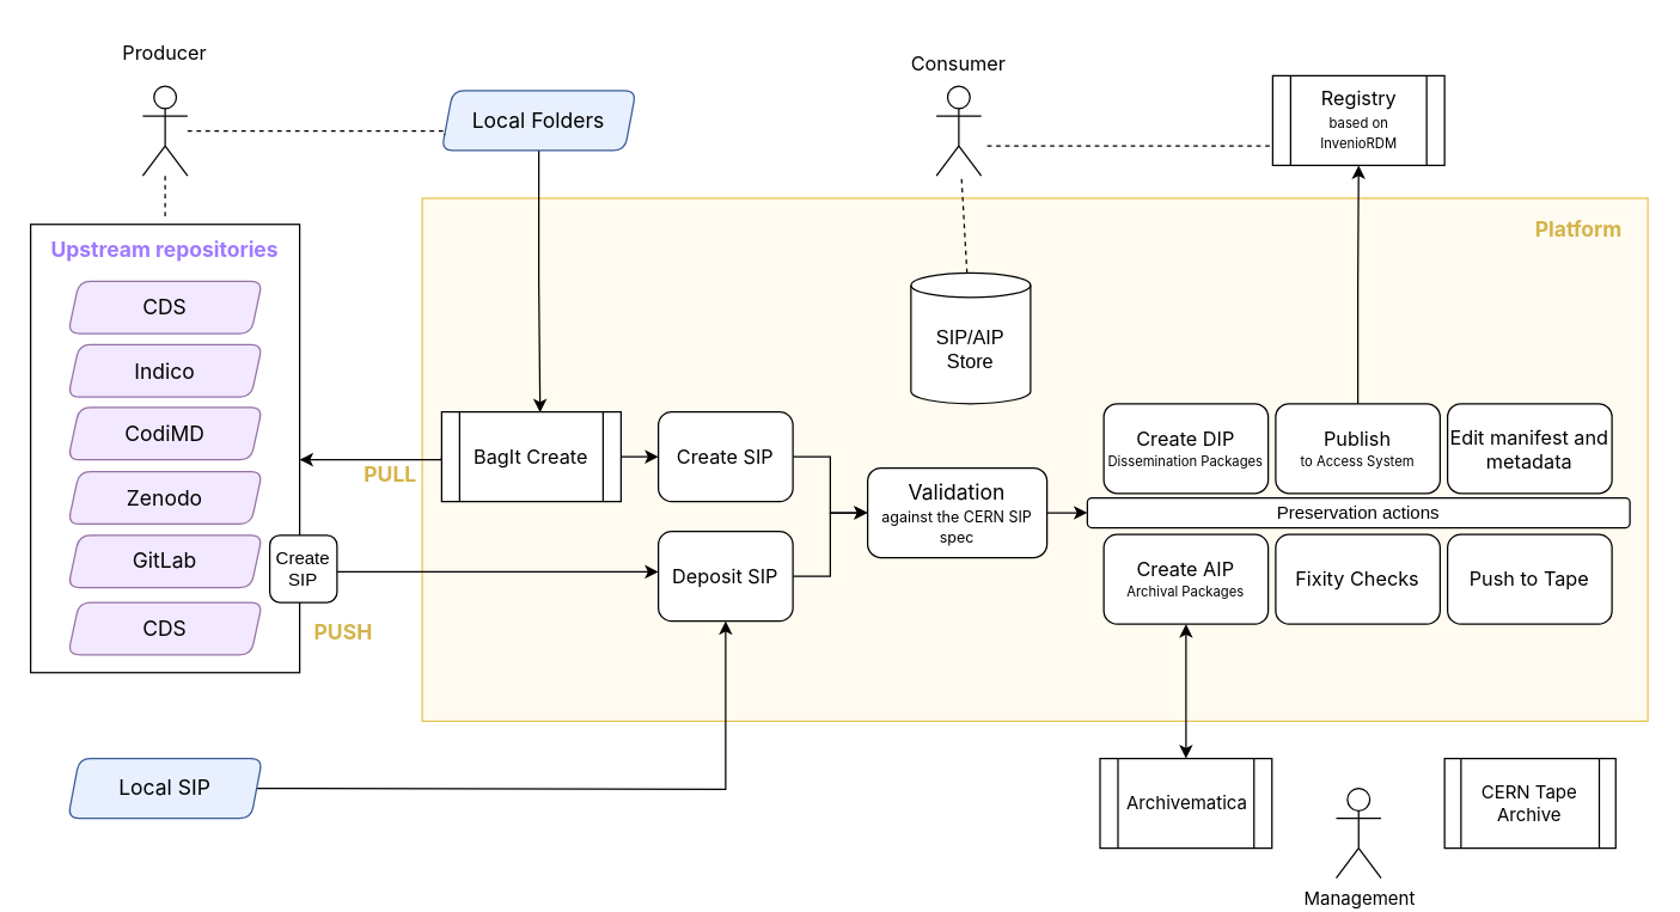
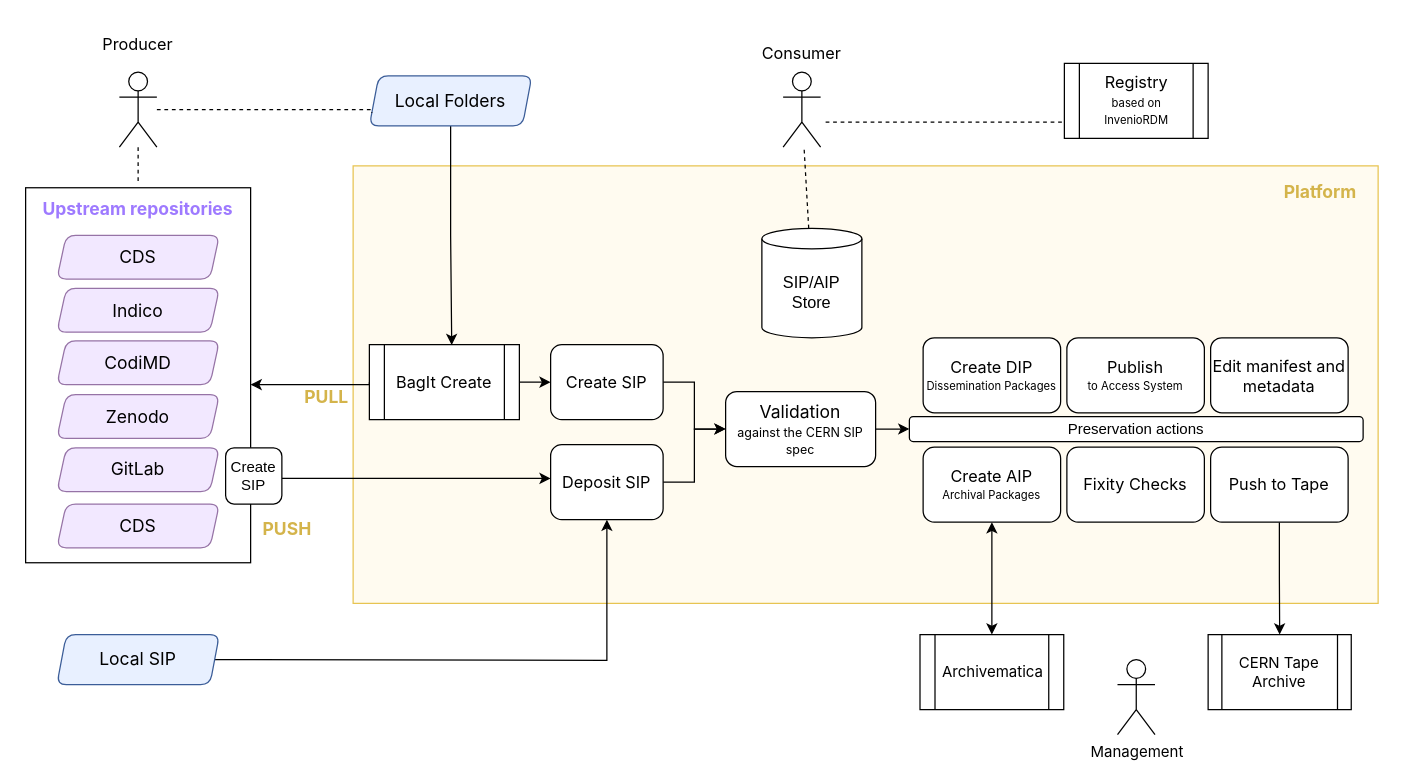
  <mxCell id="0" />
  <mxCell id="1" parent="0" />
  <mxCell id="2" value="" style="rounded=0;whiteSpace=wrap;html=1;fillColor=#FFFBF0;strokeColor=#E7C452;fillStyle=solid;" parent="1" vertex="1"><mxGeometry x="282" y="132" width="820" height="350" as="geometry" /></mxCell>
  <mxCell id="3" style="edgeStyle=orthogonalEdgeStyle;rounded=0;orthogonalLoop=1;jettySize=auto;html=1;entryX=0;entryY=0.5;entryDx=0;entryDy=0;fontFamily=Inter;fontSource=https%3A%2F%2Ffonts.googleapis.com%2Fcss%3Ffamily%3DInter;fontSize=12;fontStyle=0;startArrow=classic;startFill=1;endArrow=none;endFill=0;" parent="1" source="4" target="24" edge="1"><mxGeometry relative="1" as="geometry"><Array as="points"><mxPoint x="260" y="307" /><mxPoint x="260" y="307" /></Array></mxGeometry></mxCell>
  <mxCell id="4" value="" style="rounded=0;whiteSpace=wrap;html=1;fontFamily=Inter;fontSource=https%3A%2F%2Ffonts.googleapis.com%2Fcss%3Ffamily%3DInter;fontSize=12;fontStyle=0" parent="1" vertex="1"><mxGeometry x="20" y="149.5" width="180" height="300" as="geometry" /></mxCell>
  <mxCell id="5" style="edgeStyle=orthogonalEdgeStyle;rounded=0;orthogonalLoop=1;jettySize=auto;html=1;entryX=0;entryY=0.5;entryDx=0;entryDy=0;fontFamily=Inter;fontSource=https%3A%2F%2Ffonts.googleapis.com%2Fcss%3Ffamily%3DInter;fontSize=12;fontColor=#FF8000;startArrow=none;startFill=0;endArrow=classic;endFill=1;" parent="1" source="6" target="10" edge="1"><mxGeometry relative="1" as="geometry" /></mxCell>
  <mxCell id="6" value="&lt;font style=&quot;font-size: 13px;&quot;&gt;Create SIP&lt;/font&gt;" style="rounded=1;whiteSpace=wrap;html=1;fontFamily=Inter;fontSource=https%3A%2F%2Ffonts.googleapis.com%2Fcss%3Ffamily%3DInter;fontSize=12;fontStyle=0" parent="1" vertex="1"><mxGeometry x="440" y="275" width="90" height="60" as="geometry" /></mxCell>
  <mxCell id="7" style="edgeStyle=orthogonalEdgeStyle;rounded=0;orthogonalLoop=1;jettySize=auto;html=1;fontFamily=Inter;fontSource=https%3A%2F%2Ffonts.googleapis.com%2Fcss%3Ffamily%3DInter;fontSize=12;fontColor=#FF8000;startArrow=none;startFill=0;endArrow=classic;endFill=1;" parent="1" source="8" target="10" edge="1"><mxGeometry relative="1" as="geometry" /></mxCell>
  <mxCell id="8" value="&lt;font style=&quot;font-size: 13px;&quot;&gt;Deposit SIP&lt;/font&gt;" style="rounded=1;whiteSpace=wrap;html=1;fontFamily=Inter;fontSource=https%3A%2F%2Ffonts.googleapis.com%2Fcss%3Ffamily%3DInter;fontSize=12;fontStyle=0" parent="1" vertex="1"><mxGeometry x="440" y="355" width="90" height="60" as="geometry" /></mxCell>
  <mxCell id="9" style="edgeStyle=orthogonalEdgeStyle;rounded=0;orthogonalLoop=1;jettySize=auto;html=1;entryX=0;entryY=0.5;entryDx=0;entryDy=0;fontFamily=Inter;fontSource=https%3A%2F%2Ffonts.googleapis.com%2Fcss%3Ffamily%3DInter;fontSize=12;fontColor=#FF8000;startArrow=none;startFill=0;endArrow=classic;endFill=1;" parent="1" source="10" target="41" edge="1"><mxGeometry relative="1" as="geometry" /></mxCell>
  <mxCell id="10" value="&lt;font style=&quot;font-size: 14px;&quot;&gt;Validation&lt;/font&gt;&lt;br&gt;&lt;font style=&quot;font-size: 10px;&quot;&gt;against the CERN SIP spec&lt;/font&gt;" style="rounded=1;whiteSpace=wrap;html=1;fontFamily=Inter;fontSource=https%3A%2F%2Ffonts.googleapis.com%2Fcss%3Ffamily%3DInter;fontSize=12;fontStyle=0;glass=0;shadow=0;" parent="1" vertex="1"><mxGeometry x="580" y="312.5" width="120" height="60" as="geometry" /></mxCell>
  <mxCell id="11" value="Archivematica" style="shape=process;whiteSpace=wrap;html=1;backgroundOutline=1;fontFamily=Inter;fontSource=https%3A%2F%2Ffonts.googleapis.com%2Fcss%3Ffamily%3DInter;fontSize=12;fontStyle=0" parent="1" vertex="1"><mxGeometry x="735.5" y="507" width="115" height="60" as="geometry" /></mxCell>
  <mxCell id="12" value="CERN Tape Archive" style="shape=process;whiteSpace=wrap;html=1;backgroundOutline=1;fontFamily=Inter;fontSource=https%3A%2F%2Ffonts.googleapis.com%2Fcss%3Ffamily%3DInter;fontSize=12;fontStyle=0" parent="1" vertex="1"><mxGeometry x="966" y="507" width="114.5" height="60" as="geometry" /></mxCell>
  <mxCell id="13" value="CDS" style="shape=parallelogram;html=1;strokeWidth=1;perimeter=parallelogramPerimeter;whiteSpace=wrap;rounded=1;arcSize=15;size=0.058;fontFamily=Inter;fontSource=https%3A%2F%2Ffonts.googleapis.com%2Fcss%3Ffamily%3DInter;fillColor=#F2E8FF;strokeColor=#9673a6;fontSize=14;fontStyle=0;gradientColor=none;" parent="1" vertex="1"><mxGeometry x="45" y="187.5" width="130" height="35" as="geometry" /></mxCell>
  <mxCell id="14" value="&lt;font color=&quot;#9e7aff&quot; style=&quot;font-size: 14px;&quot;&gt;&lt;span style=&quot;font-size: 14px;&quot;&gt;Upstream repositories&lt;/span&gt;&lt;/font&gt;" style="text;html=1;strokeColor=none;fillColor=none;align=center;verticalAlign=middle;whiteSpace=wrap;rounded=0;fontFamily=Inter;fontSource=https%3A%2F%2Ffonts.googleapis.com%2Fcss%3Ffamily%3DInter;fontSize=14;fontStyle=1" parent="1" vertex="1"><mxGeometry x="25" y="151.5" width="170" height="30.5" as="geometry" /></mxCell>
  <mxCell id="15" style="edgeStyle=orthogonalEdgeStyle;rounded=0;orthogonalLoop=1;jettySize=auto;html=1;endArrow=classic;endFill=1;startArrow=classic;startFill=1;" parent="1" source="16" target="11" edge="1"><mxGeometry relative="1" as="geometry" /></mxCell>
  <mxCell id="16" value="&lt;font style=&quot;font-size: 13px;&quot;&gt;Create AIP&lt;br&gt;&lt;/font&gt;&lt;font style=&quot;font-size: 9px;&quot;&gt;Archival Packages&lt;/font&gt;" style="rounded=1;whiteSpace=wrap;html=1;fontFamily=Inter;fontSource=https%3A%2F%2Ffonts.googleapis.com%2Fcss%3Ffamily%3DInter;fontSize=12;fontStyle=0" parent="1" vertex="1"><mxGeometry x="738" y="357" width="110" height="60" as="geometry" /></mxCell>
+ <mxCell id="17" style="edgeStyle=orthogonalEdgeStyle;rounded=0;orthogonalLoop=1;jettySize=auto;html=1;entryX=0.5;entryY=0;entryDx=0;entryDy=0;fontFamily=Inter;fontSource=https%3A%2F%2Ffonts.googleapis.com%2Fcss%3Ffamily%3DInter;fontSize=12;fontStyle=0;endArrow=classic;endFill=1;" parent="1" source="18" target="12" edge="1"><mxGeometry relative="1" as="geometry" /></mxCell>
  <mxCell id="18" value="&lt;font style=&quot;font-size: 13px;&quot;&gt;Push to Tape&lt;/font&gt;" style="rounded=1;whiteSpace=wrap;html=1;fontFamily=Inter;fontSource=https%3A%2F%2Ffonts.googleapis.com%2Fcss%3Ffamily%3DInter;fontSize=12;fontStyle=0" parent="1" vertex="1"><mxGeometry x="968" y="357" width="110" height="60" as="geometry" /></mxCell>
  <mxCell id="19" style="edgeStyle=orthogonalEdgeStyle;rounded=0;orthogonalLoop=1;jettySize=auto;html=1;entryX=0.549;entryY=0.006;entryDx=0;entryDy=0;entryPerimeter=0;" parent="1" source="20" target="24" edge="1"><mxGeometry relative="1" as="geometry" /></mxCell>
  <mxCell id="20" value="Local Folders" style="shape=parallelogram;html=1;strokeWidth=1;perimeter=parallelogramPerimeter;whiteSpace=wrap;rounded=1;arcSize=15;size=0.058;fontFamily=Inter;fontSource=https%3A%2F%2Ffonts.googleapis.com%2Fcss%3Ffamily%3DInter;fillColor=#E8F0FF;strokeColor=#3B5D98;fontSize=14;fontStyle=0" parent="1" vertex="1"><mxGeometry x="295" y="60" width="130" height="40" as="geometry" /></mxCell>
  <mxCell id="21" style="edgeStyle=orthogonalEdgeStyle;rounded=0;orthogonalLoop=1;jettySize=auto;html=1;fontFamily=Inter;fontSource=https%3A%2F%2Ffonts.googleapis.com%2Fcss%3Ffamily%3DInter;fontSize=12;fontColor=#FF8000;endArrow=classic;endFill=1;" parent="1" target="8" edge="1"><mxGeometry relative="1" as="geometry"><mxPoint x="171.25" y="527" as="sourcePoint" /></mxGeometry></mxCell>
  <mxCell id="22" value="&lt;font style=&quot;font-size: 13px;&quot;&gt;Registry&lt;/font&gt;&lt;br&gt;&lt;font style=&quot;font-size: 9px;&quot;&gt;based on InvenioRDM&lt;/font&gt;" style="shape=process;whiteSpace=wrap;html=1;backgroundOutline=1;fontFamily=Inter;fontSource=https%3A%2F%2Ffonts.googleapis.com%2Fcss%3Ffamily%3DInter;fontSize=12;fontStyle=0" parent="1" vertex="1"><mxGeometry x="851" y="50" width="115" height="60" as="geometry" /></mxCell>
  <mxCell id="23" style="edgeStyle=orthogonalEdgeStyle;rounded=0;orthogonalLoop=1;jettySize=auto;html=1;entryX=0;entryY=0.5;entryDx=0;entryDy=0;fontFamily=Inter;fontSource=https%3A%2F%2Ffonts.googleapis.com%2Fcss%3Ffamily%3DInter;fontSize=12;fontStyle=0" parent="1" source="24" target="6" edge="1"><mxGeometry relative="1" as="geometry" /></mxCell>
  <mxCell id="24" value="&lt;font style=&quot;font-size: 13px;&quot;&gt;BagIt Create&lt;/font&gt;" style="shape=process;whiteSpace=wrap;html=1;backgroundOutline=1;fontFamily=Inter;fontSource=https%3A%2F%2Ffonts.googleapis.com%2Fcss%3Ffamily%3DInter;fontSize=12;fontStyle=0" parent="1" vertex="1"><mxGeometry x="295" y="275" width="120" height="60" as="geometry" /></mxCell>
  <mxCell id="25" value="&lt;font style=&quot;font-size: 13px;&quot;&gt;Edit manifest and metadata&lt;/font&gt;" style="rounded=1;whiteSpace=wrap;html=1;fontFamily=Inter;fontSource=https%3A%2F%2Ffonts.googleapis.com%2Fcss%3Ffamily%3DInter;fontSize=12;fontStyle=0" parent="1" vertex="1"><mxGeometry x="968" y="269.5" width="110" height="60" as="geometry" /></mxCell>
  <mxCell id="26" style="edgeStyle=orthogonalEdgeStyle;rounded=0;orthogonalLoop=1;jettySize=auto;html=1;fontSize=14;endArrow=classic;endFill=1;" parent="1" source="27" target="8" edge="1"><mxGeometry relative="1" as="geometry"><Array as="points"><mxPoint x="350" y="382" /><mxPoint x="350" y="382" /></Array></mxGeometry></mxCell>
  <mxCell id="27" value="Create&lt;br&gt;SIP" style="rounded=1;whiteSpace=wrap;html=1;" parent="1" vertex="1"><mxGeometry x="180" y="357.5" width="45" height="45" as="geometry" /></mxCell>
  <mxCell id="28" value="Platform" style="text;strokeColor=none;fillColor=none;align=center;verticalAlign=middle;rounded=0;fontFamily=Inter;fontSource=https%3A%2F%2Ffonts.googleapis.com%2Fcss%3Ffamily%3DInter;fontSize=14;fontStyle=1;fontColor=#D4B44B;" parent="1" vertex="1"><mxGeometry x="1010" y="132" width="92" height="40" as="geometry" /></mxCell>
  <mxCell id="29" style="edgeStyle=orthogonalEdgeStyle;rounded=0;orthogonalLoop=1;jettySize=auto;html=1;endArrow=none;endFill=0;dashed=1;" edge="1" parent="1" source="31"><mxGeometry relative="1" as="geometry"><mxPoint x="110" y="147" as="targetPoint" /><Array as="points"><mxPoint x="110" y="147" /></Array></mxGeometry></mxCell>
  <mxCell id="30" style="edgeStyle=orthogonalEdgeStyle;rounded=0;orthogonalLoop=1;jettySize=auto;html=1;entryX=0;entryY=0.75;entryDx=0;entryDy=0;dashed=1;endArrow=none;endFill=0;" edge="1" parent="1" source="31" target="20"><mxGeometry relative="1" as="geometry"><Array as="points"><mxPoint x="297" y="87" /></Array></mxGeometry></mxCell>
  <mxCell id="31" value="" style="shape=umlActor;verticalLabelPosition=bottom;verticalAlign=top;html=1;outlineConnect=0;" parent="1" vertex="1"><mxGeometry x="95" y="57" width="30" height="60" as="geometry" /></mxCell>
  <mxCell id="32" style="rounded=0;orthogonalLoop=1;jettySize=auto;html=1;fontFamily=Inter;fontSource=https%3A%2F%2Ffonts.googleapis.com%2Fcss%3Ffamily%3DInter;fontSize=13;fontColor=#FF8000;startArrow=none;startFill=0;endArrow=none;endFill=0;dashed=1;" parent="1" source="33" target="36" edge="1"><mxGeometry relative="1" as="geometry"><mxPoint x="670" y="147" as="targetPoint" /></mxGeometry></mxCell>
  <mxCell id="33" value="&lt;font style=&quot;font-size: 13px;&quot;&gt;SIP/AIP &lt;br&gt;Store&lt;/font&gt;" style="shape=cylinder3;whiteSpace=wrap;html=1;boundedLbl=1;backgroundOutline=1;size=8.226;" parent="1" vertex="1"><mxGeometry x="609" y="182" width="80" height="87.5" as="geometry" /></mxCell>
  <mxCell id="34" value="&lt;font data-font-src=&quot;https://fonts.googleapis.com/css?family=Inter&quot; face=&quot;Inter&quot;&gt;Management&lt;/font&gt;" style="shape=umlActor;verticalLabelPosition=bottom;verticalAlign=top;html=1;outlineConnect=0;" parent="1" vertex="1"><mxGeometry x="893.5" y="527" width="30" height="60" as="geometry" /></mxCell>
  <mxCell id="35" style="edgeStyle=orthogonalEdgeStyle;rounded=0;orthogonalLoop=1;jettySize=auto;html=1;fontFamily=Inter;fontSource=https%3A%2F%2Ffonts.googleapis.com%2Fcss%3Ffamily%3DInter;fontSize=13;fontColor=#FF8000;startArrow=none;startFill=0;endArrow=none;endFill=0;dashed=1;" parent="1" target="22" edge="1"><mxGeometry relative="1" as="geometry"><mxPoint x="660" y="97" as="sourcePoint" /><Array as="points"><mxPoint x="660" y="97" /></Array></mxGeometry></mxCell>
  <mxCell id="36" value="" style="shape=umlActor;verticalLabelPosition=bottom;verticalAlign=top;html=1;outlineConnect=0;" parent="1" vertex="1"><mxGeometry x="626" y="57" width="30" height="60" as="geometry" /></mxCell>
  <mxCell id="37" value="&lt;font style=&quot;font-size: 13px;&quot;&gt;Fixity Checks&lt;/font&gt;" style="rounded=1;whiteSpace=wrap;html=1;fontFamily=Inter;fontSource=https%3A%2F%2Ffonts.googleapis.com%2Fcss%3Ffamily%3DInter;fontSize=12;fontStyle=0" parent="1" vertex="1"><mxGeometry x="853" y="357" width="110" height="60" as="geometry" /></mxCell>
- <mxCell id="38" style="edgeStyle=orthogonalEdgeStyle;rounded=0;orthogonalLoop=1;jettySize=auto;html=1;entryX=0.5;entryY=1;entryDx=0;entryDy=0;" parent="1" source="40" target="22" edge="1"><mxGeometry relative="1" as="geometry" /></mxCell>
  <mxCell id="39" value="&lt;font style=&quot;font-size: 13px;&quot;&gt;Create DIP&lt;br&gt;&lt;/font&gt;&lt;font style=&quot;font-size: 9px;&quot;&gt;Dissemination Packages&lt;/font&gt;" style="rounded=1;whiteSpace=wrap;html=1;fontFamily=Inter;fontSource=https%3A%2F%2Ffonts.googleapis.com%2Fcss%3Ffamily%3DInter;fontSize=12;fontStyle=0" parent="1" vertex="1"><mxGeometry x="738" y="269.5" width="110" height="60" as="geometry" /></mxCell>
  <mxCell id="40" value="&lt;font style=&quot;&quot;&gt;&lt;span style=&quot;font-size: 13px;&quot;&gt;Publish&lt;/span&gt;&lt;br&gt;&lt;/font&gt;&lt;font style=&quot;font-size: 9px;&quot;&gt;to Access System&lt;/font&gt;" style="rounded=1;whiteSpace=wrap;html=1;fontFamily=Inter;fontSource=https%3A%2F%2Ffonts.googleapis.com%2Fcss%3Ffamily%3DInter;fontSize=12;fontStyle=0" parent="1" vertex="1"><mxGeometry x="853" y="269.5" width="110" height="60" as="geometry" /></mxCell>
  <mxCell id="41" value="Preservation actions" style="rounded=1;whiteSpace=wrap;html=1;" parent="1" vertex="1"><mxGeometry x="727" y="332.5" width="363" height="20" as="geometry" /></mxCell>
  <mxCell id="42" value="Indico" style="shape=parallelogram;html=1;strokeWidth=1;perimeter=parallelogramPerimeter;whiteSpace=wrap;rounded=1;arcSize=15;size=0.058;fontFamily=Inter;fontSource=https%3A%2F%2Ffonts.googleapis.com%2Fcss%3Ffamily%3DInter;fillColor=#F2E8FF;strokeColor=#9673a6;fontSize=14;fontStyle=0" parent="1" vertex="1"><mxGeometry x="45" y="230" width="130" height="35" as="geometry" /></mxCell>
  <mxCell id="43" value="CodiMD" style="shape=parallelogram;html=1;strokeWidth=1;perimeter=parallelogramPerimeter;whiteSpace=wrap;rounded=1;arcSize=15;size=0.058;fontFamily=Inter;fontSource=https%3A%2F%2Ffonts.googleapis.com%2Fcss%3Ffamily%3DInter;fillColor=#F2E8FF;strokeColor=#9673a6;fontSize=14;fontStyle=0;labelBackgroundColor=none;" parent="1" vertex="1"><mxGeometry x="45" y="272" width="130" height="35" as="geometry" /></mxCell>
  <mxCell id="44" value="Zenodo" style="shape=parallelogram;html=1;strokeWidth=1;perimeter=parallelogramPerimeter;whiteSpace=wrap;rounded=1;arcSize=15;size=0.058;fontFamily=Inter;fontSource=https%3A%2F%2Ffonts.googleapis.com%2Fcss%3Ffamily%3DInter;fillColor=#F2E8FF;strokeColor=#9673a6;fontSize=14;fontStyle=0" parent="1" vertex="1"><mxGeometry x="45" y="315" width="130" height="35" as="geometry" /></mxCell>
  <mxCell id="45" value="GitLab" style="shape=parallelogram;html=1;strokeWidth=1;perimeter=parallelogramPerimeter;whiteSpace=wrap;rounded=1;arcSize=15;size=0.058;fontFamily=Inter;fontSource=https%3A%2F%2Ffonts.googleapis.com%2Fcss%3Ffamily%3DInter;fillColor=#F2E8FF;strokeColor=#9673a6;fontSize=14;fontStyle=0" parent="1" vertex="1"><mxGeometry x="45" y="357.5" width="130" height="35" as="geometry" /></mxCell>
  <mxCell id="46" value="CDS" style="shape=parallelogram;html=1;strokeWidth=1;perimeter=parallelogramPerimeter;whiteSpace=wrap;rounded=1;arcSize=15;size=0.058;fontFamily=Inter;fontSource=https%3A%2F%2Ffonts.googleapis.com%2Fcss%3Ffamily%3DInter;fillColor=#F2E8FF;strokeColor=#9673a6;fontSize=14;fontStyle=0" parent="1" vertex="1"><mxGeometry x="45" y="402.5" width="130" height="35" as="geometry" /></mxCell>
  <mxCell id="47" value="Producer" style="text;html=1;strokeColor=none;fillColor=none;align=center;verticalAlign=middle;whiteSpace=wrap;rounded=0;fontSize=13;fontFamily=Inter;fontColor=#000000;" parent="1" vertex="1"><mxGeometry x="80" y="20" width="60" height="30" as="geometry" /></mxCell>
  <mxCell id="48" value="Consumer" style="text;html=1;strokeColor=none;fillColor=none;align=center;verticalAlign=middle;whiteSpace=wrap;rounded=0;fontSize=13;fontFamily=Inter;fontColor=#000000;" parent="1" vertex="1"><mxGeometry x="611" y="27" width="60" height="30" as="geometry" /></mxCell>
  <mxCell id="49" value="&lt;font color=&quot;#d4b44b&quot; style=&quot;font-size: 14px;&quot; data-font-src=&quot;https://fonts.googleapis.com/css?family=Inter&quot; face=&quot;Inter&quot;&gt;&lt;b style=&quot;&quot;&gt;PULL&lt;/b&gt;&lt;/font&gt;" style="text;html=1;strokeColor=none;fillColor=none;align=center;verticalAlign=middle;whiteSpace=wrap;rounded=0;fontSize=13;fontFamily=Times New Roman;fontColor=#000000;" parent="1" vertex="1"><mxGeometry x="240" y="307" width="42" height="20" as="geometry" /></mxCell>
  <mxCell id="50" value="&lt;font color=&quot;#d4b44b&quot; style=&quot;font-size: 14px;&quot; data-font-src=&quot;https://fonts.googleapis.com/css?family=Inter&quot; face=&quot;Inter&quot;&gt;&lt;b style=&quot;&quot;&gt;PUSH&lt;/b&gt;&lt;/font&gt;" style="text;html=1;strokeColor=none;fillColor=none;align=center;verticalAlign=middle;whiteSpace=wrap;rounded=0;fontSize=13;fontFamily=Times New Roman;fontColor=#000000;" parent="1" vertex="1"><mxGeometry x="207" y="412.5" width="45" height="20" as="geometry" /></mxCell>
  <mxCell id="51" value="Local SIP" style="shape=parallelogram;html=1;strokeWidth=1;perimeter=parallelogramPerimeter;whiteSpace=wrap;rounded=1;arcSize=15;size=0.058;fontFamily=Inter;fontSource=https%3A%2F%2Ffonts.googleapis.com%2Fcss%3Ffamily%3DInter;fillColor=#E8F0FF;strokeColor=#3B5D98;fontSize=14;fontStyle=0" parent="1" vertex="1"><mxGeometry x="45" y="507" width="130" height="40" as="geometry" /></mxCell>
